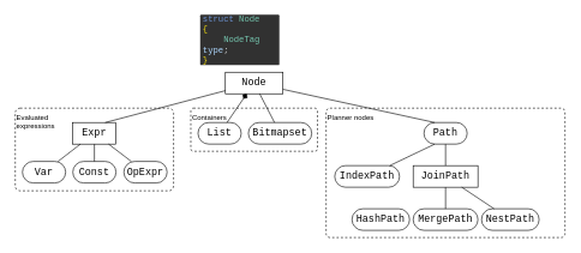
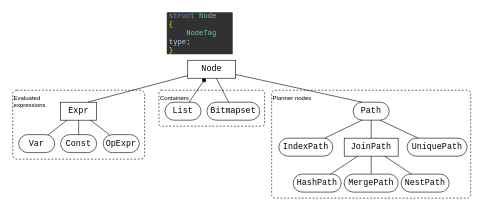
  <mxCell id="0" />
  <mxCell id="1" parent="0" />
  <mxCell id="2" value="Evaluated&lt;br style=&quot;font-size: 10px;&quot;&gt;expressions" style="rounded=1;whiteSpace=wrap;html=1;dashed=1;fillColor=none;align=left;verticalAlign=top;fontSize=10;arcSize=6;" parent="1" vertex="1"><mxGeometry x="20" y="150" width="220" height="115" as="geometry" /></mxCell>
  <mxCell id="3" style="rounded=0;orthogonalLoop=1;jettySize=auto;html=1;endArrow=none;endFill=0;entryX=0.25;entryY=0;entryDx=0;entryDy=0;" parent="1" source="4" target="20" edge="1"><mxGeometry relative="1" as="geometry" /></mxCell>
  <mxCell id="4" value="Node" style="text;html=1;align=center;verticalAlign=middle;whiteSpace=wrap;rounded=0;fontFamily=Courier New;fontSize=14;strokeColor=default;arcSize=0;" parent="1" vertex="1"><mxGeometry x="312" y="100" width="80" height="30" as="geometry" /></mxCell>
  <mxCell id="5" value="List" style="text;html=1;align=center;verticalAlign=middle;whiteSpace=wrap;rounded=1;fontFamily=Courier New;fontSize=14;strokeColor=default;arcSize=50;" parent="1" vertex="1"><mxGeometry x="274" y="170" width="60" height="30" as="geometry" /></mxCell>
  <mxCell id="6" value="Bitmapset" style="text;html=1;align=center;verticalAlign=middle;whiteSpace=wrap;rounded=1;fontFamily=Courier New;fontSize=14;strokeColor=default;arcSize=50;" parent="1" vertex="1"><mxGeometry x="344" y="170" width="88" height="30" as="geometry" /></mxCell>
  <mxCell id="7" style="rounded=0;orthogonalLoop=1;jettySize=auto;html=1;endArrow=none;endFill=0;" parent="1" source="10" target="11" edge="1"><mxGeometry relative="1" as="geometry" /></mxCell>
  <mxCell id="8" style="rounded=0;orthogonalLoop=1;jettySize=auto;html=1;endArrow=none;endFill=0;" parent="1" source="10" target="12" edge="1"><mxGeometry relative="1" as="geometry" /></mxCell>
  <mxCell id="9" style="rounded=0;orthogonalLoop=1;jettySize=auto;html=1;endArrow=none;endFill=0;" parent="1" source="10" target="13" edge="1"><mxGeometry relative="1" as="geometry" /></mxCell>
  <mxCell id="10" value="Expr" style="text;html=1;align=center;verticalAlign=middle;whiteSpace=wrap;rounded=0;fontFamily=Courier New;fontSize=14;strokeColor=default;arcSize=50;" parent="1" vertex="1"><mxGeometry x="100" y="170" width="60" height="30" as="geometry" /></mxCell>
  <mxCell id="11" value="Var" style="text;html=1;align=center;verticalAlign=middle;whiteSpace=wrap;rounded=1;fontFamily=Courier New;fontSize=14;strokeColor=default;arcSize=50;" parent="1" vertex="1"><mxGeometry x="30" y="224.09" width="60" height="30" as="geometry" /></mxCell>
  <mxCell id="12" value="Const" style="text;html=1;align=center;verticalAlign=middle;whiteSpace=wrap;rounded=1;fontFamily=Courier New;fontSize=14;strokeColor=default;arcSize=50;" parent="1" vertex="1"><mxGeometry x="100" y="224.09" width="60" height="30" as="geometry" /></mxCell>
  <mxCell id="13" value="OpExpr" style="text;html=1;align=center;verticalAlign=middle;whiteSpace=wrap;rounded=1;fontFamily=Courier New;fontSize=14;strokeColor=default;arcSize=50;" parent="1" vertex="1"><mxGeometry x="171" y="224.09" width="60" height="30" as="geometry" /></mxCell>
  <mxCell id="14" value="" style="endArrow=diamond;html=1;rounded=0;" parent="1" source="5" target="4" edge="1"><mxGeometry width="50" height="50" relative="1" as="geometry"><mxPoint x="282" y="140" as="sourcePoint" /><mxPoint x="332" y="90" as="targetPoint" /></mxGeometry></mxCell>
  <mxCell id="15" value="" style="endArrow=none;html=1;rounded=0;" parent="1" source="6" target="4" edge="1"><mxGeometry width="50" height="50" relative="1" as="geometry"><mxPoint x="192" y="166" as="sourcePoint" /><mxPoint x="332" y="124" as="targetPoint" /></mxGeometry></mxCell>
  <mxCell id="16" value="" style="endArrow=none;html=1;rounded=0;exitX=0.75;exitY=0;exitDx=0;exitDy=0;" parent="1" source="10" target="4" edge="1"><mxGeometry width="50" height="50" relative="1" as="geometry"><mxPoint x="252" y="164.09" as="sourcePoint" /><mxPoint x="302" y="129.999" as="targetPoint" /></mxGeometry></mxCell>
  <mxCell id="17" style="rounded=0;orthogonalLoop=1;jettySize=auto;html=1;endArrow=none;endFill=0;" parent="1" source="20" target="26" edge="1"><mxGeometry relative="1" as="geometry" /></mxCell>
  <mxCell id="18" style="rounded=0;orthogonalLoop=1;jettySize=auto;html=1;endArrow=none;endFill=0;exitX=0.25;exitY=1;exitDx=0;exitDy=0;" parent="1" source="20" target="21" edge="1"><mxGeometry relative="1" as="geometry" /></mxCell>
+ <mxCell id="19" style="rounded=0;orthogonalLoop=1;jettySize=auto;html=1;endArrow=none;endFill=0;exitX=0.75;exitY=1;exitDx=0;exitDy=0;" parent="1" source="20" target="22" edge="1"><mxGeometry relative="1" as="geometry" /></mxCell>
  <mxCell id="20" value="Path" style="text;html=1;align=center;verticalAlign=middle;whiteSpace=wrap;rounded=1;fontFamily=Courier New;fontSize=14;strokeColor=default;arcSize=50;" parent="1" vertex="1"><mxGeometry x="588" y="170" width="60" height="30" as="geometry" /></mxCell>
  <mxCell id="21" value="IndexPath" style="text;html=1;align=center;verticalAlign=middle;whiteSpace=wrap;rounded=1;fontFamily=Courier New;fontSize=14;strokeColor=default;arcSize=50;" parent="1" vertex="1"><mxGeometry x="464" y="230" width="90" height="30" as="geometry" /></mxCell>
+ <mxCell id="22" value="UniquePath" style="text;html=1;align=center;verticalAlign=middle;whiteSpace=wrap;rounded=1;fontFamily=Courier New;fontSize=14;strokeColor=default;arcSize=50;" parent="1" vertex="1"><mxGeometry x="678" y="230" width="100" height="30" as="geometry" /></mxCell>
+ <mxCell id="23" style="rounded=0;orthogonalLoop=1;jettySize=auto;html=1;endArrow=none;endFill=0;" parent="1" source="26" target="27" edge="1"><mxGeometry relative="1" as="geometry" /></mxCell>
  <mxCell id="24" style="rounded=0;orthogonalLoop=1;jettySize=auto;html=1;endArrow=none;endFill=0;" parent="1" source="26" target="28" edge="1"><mxGeometry relative="1" as="geometry" /></mxCell>
  <mxCell id="25" style="rounded=0;orthogonalLoop=1;jettySize=auto;html=1;endArrow=none;endFill=0;exitX=0.75;exitY=1;exitDx=0;exitDy=0;" parent="1" source="26" target="29" edge="1"><mxGeometry relative="1" as="geometry" /></mxCell>
  <mxCell id="26" value="JoinPath" style="text;html=1;align=center;verticalAlign=middle;whiteSpace=wrap;rounded=0;fontFamily=Courier New;fontSize=14;fillColor=none;strokeColor=default;arcSize=50;comic=0;" parent="1" vertex="1"><mxGeometry x="573" y="230" width="90" height="30" as="geometry" /></mxCell>
  <mxCell id="27" value="HashPath" style="text;html=1;align=center;verticalAlign=middle;whiteSpace=wrap;rounded=1;fontFamily=Courier New;fontSize=14;strokeColor=default;arcSize=50;" parent="1" vertex="1"><mxGeometry x="488" y="290" width="80" height="30" as="geometry" /></mxCell>
  <mxCell id="28" value="MergePath" style="text;html=1;align=center;verticalAlign=middle;whiteSpace=wrap;rounded=1;fontFamily=Courier New;fontSize=14;strokeColor=default;arcSize=50;" parent="1" vertex="1"><mxGeometry x="573" y="290" width="90" height="30" as="geometry" /></mxCell>
  <mxCell id="29" value="NestPath" style="text;html=1;align=center;verticalAlign=middle;whiteSpace=wrap;rounded=1;fontFamily=Courier New;fontSize=14;strokeColor=default;arcSize=50;" parent="1" vertex="1"><mxGeometry x="668" y="290" width="80" height="30" as="geometry" /></mxCell>
  <mxCell id="30" value="Containers" style="rounded=1;whiteSpace=wrap;html=1;dashed=1;fillColor=none;align=left;verticalAlign=top;fontSize=10;arcSize=6;" parent="1" vertex="1"><mxGeometry x="264" y="150" width="176" height="60" as="geometry" /></mxCell>
  <mxCell id="31" value="Planner nodes" style="rounded=1;whiteSpace=wrap;html=1;dashed=1;fillColor=none;align=left;verticalAlign=top;fontSize=10;arcSize=3;" parent="1" vertex="1"><mxGeometry x="452" y="150" width="332" height="180" as="geometry" /></mxCell>
  <mxCell id="32" value="&lt;font color=&quot;#6e95d6&quot;&gt;struct&lt;/font&gt; &lt;font color=&quot;#76c7b0&quot;&gt;Node&lt;/font&gt;&lt;div&gt;&lt;font color=&quot;#f5df10&quot;&gt;{&lt;/font&gt;&lt;/div&gt;&lt;div&gt;&amp;nbsp; &amp;nbsp; &lt;font color=&quot;#76c7b0&quot;&gt;NodeTag&lt;/font&gt; &lt;font color=&quot;#aed7fe&quot;&gt;type&lt;/font&gt;&lt;font color=&quot;#cccccc&quot;&gt;;&lt;/font&gt;&lt;/div&gt;&lt;div&gt;&lt;font color=&quot;#f5df10&quot;&gt;}&lt;/font&gt;&lt;/div&gt;" style="text;html=1;align=left;verticalAlign=middle;whiteSpace=wrap;rounded=1;fontFamily=Courier New;labelBackgroundColor=none;strokeColor=none;spacingTop=0;spacing=4;textShadow=0;horizontal=1;fontStyle=0;fillColor=#313131;arcSize=2;" parent="1" vertex="1"><mxGeometry x="277" y="20" width="110" height="70" as="geometry" /></mxCell>
